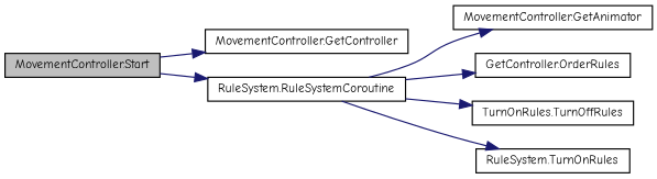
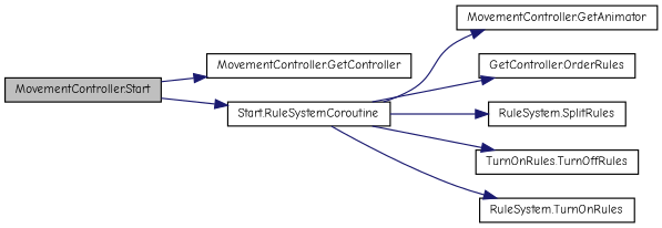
  digraph {
    fontname="Comic Neue"
    rankdir=LR
    node [color=black fillcolor=white fontname="Comic Neue" fontsize=10 shape=record style=filled]
    edge [color=midnightblue fontname="Comic Neue" fontsize=10 labelfontname=Helvetica labelfontsize=10 style=solid]
    n1 [fillcolor=grey75 fontcolor=black height=0.2 label="MovementController.Start" width=0.4]
    n2 [height=0.2 label="MovementController.GetController" width=0.4]
-   n3 [height=0.2 label="RuleSystem.RuleSystemCoroutine" width=0.4]
+   n3 [height=0.2 label="Start.RuleSystemCoroutine" width=0.4]
    n4 [height=0.2 label="MovementController.GetAnimator" width=0.4]
    n5 [height=0.2 label="GetController.OrderRules" width=0.4]
+   n6 [height=0.2 label="RuleSystem.SplitRules" width=0.4]
    n7 [height=0.2 label="TurnOnRules.TurnOffRules" width=0.4]
    n8 [height=0.2 label="RuleSystem.TurnOnRules" width=0.4]
    n1 -> n2
    n1 -> n3
    n3 -> n4
    n3 -> n5
+   n3 -> n6
    n3 -> n7
    n3 -> n8
  }
